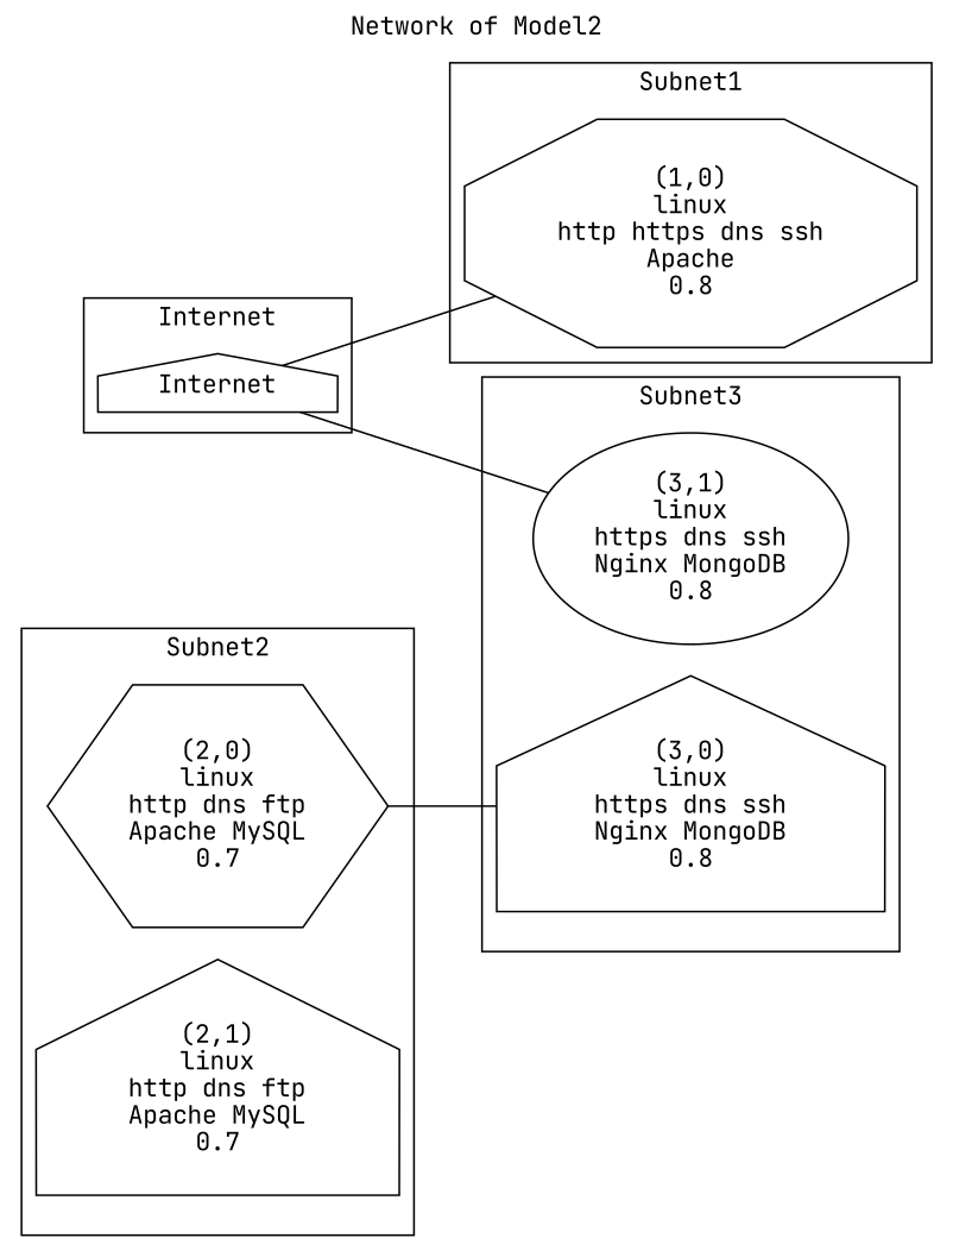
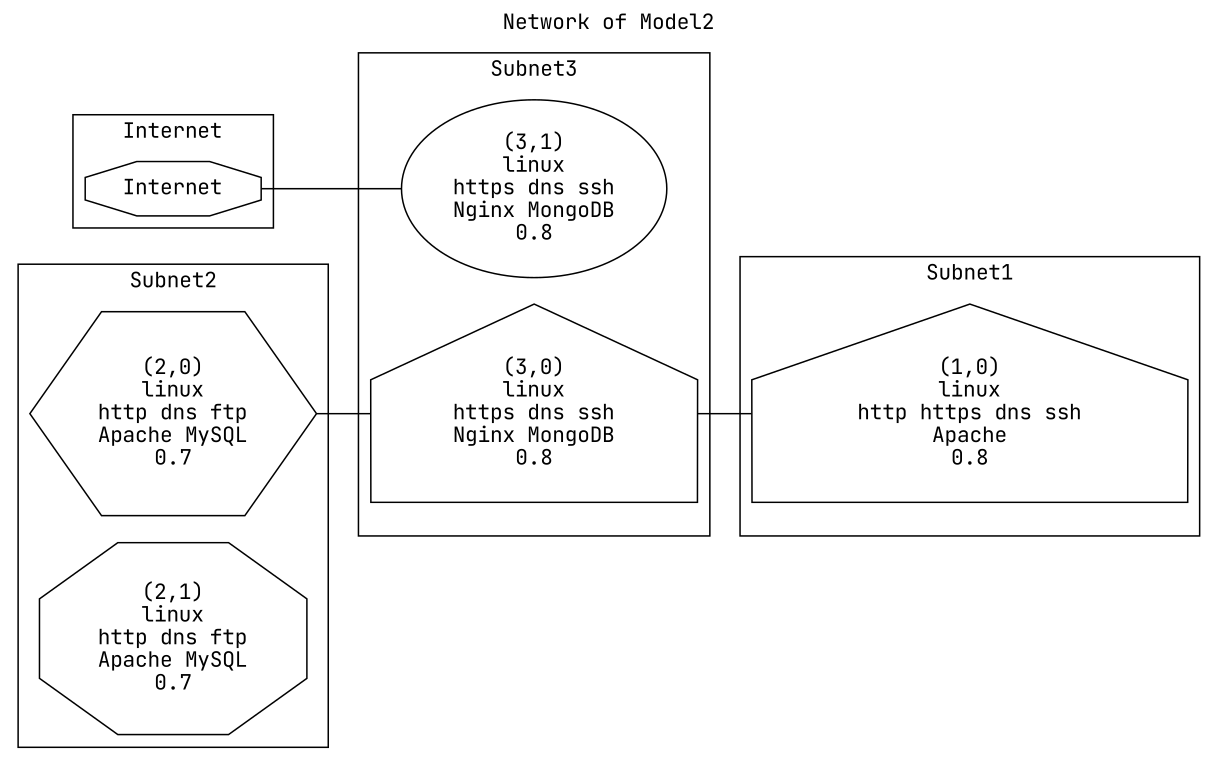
  graph {
    compound=true
    fontname="JetBrains Mono"
    label="Network of Model2"
    labelloc=t
    rankdir=LR
    node [fontname="JetBrains Mono" shape=octagon]
    edge [fontname="JetBrains Mono"]
-   n1 [label="(1,0)\nlinux\nhttp https dns ssh\nApache\n0.8"]
-   Internet [shape=house]
+   n1 [label="(1,0)\nlinux\nhttp https dns ssh\nApache\n0.8" shape=house]
+   Internet
    n3 [label="(2,0)\nlinux\nhttp dns ftp\nApache MySQL\n0.7" shape=hexagon]
-   n4 [label="(2,1)\nlinux\nhttp dns ftp\nApache MySQL\n0.7" shape=house]
+   n4 [label="(2,1)\nlinux\nhttp dns ftp\nApache MySQL\n0.7"]
    n5 [label="(3,0)\nlinux\nhttps dns ssh\nNginx MongoDB\n0.8" shape=house]
    n6 [label="(3,1)\nlinux\nhttps dns ssh\nNginx MongoDB\n0.8" shape=ellipse]
    subgraph cluster_1 {
      label=Subnet1
      n1
    }
    subgraph cluster_2 {
      label=Internet
      Internet
    }
    subgraph cluster_3 {
      label=Subnet2
      n3
      n4
    }
    subgraph cluster_4 {
      label=Subnet3
      n5
      n6
    }
-   Internet -- n1
+   n5 -- n1
    Internet -- n6
    n3 -- n5
  }
